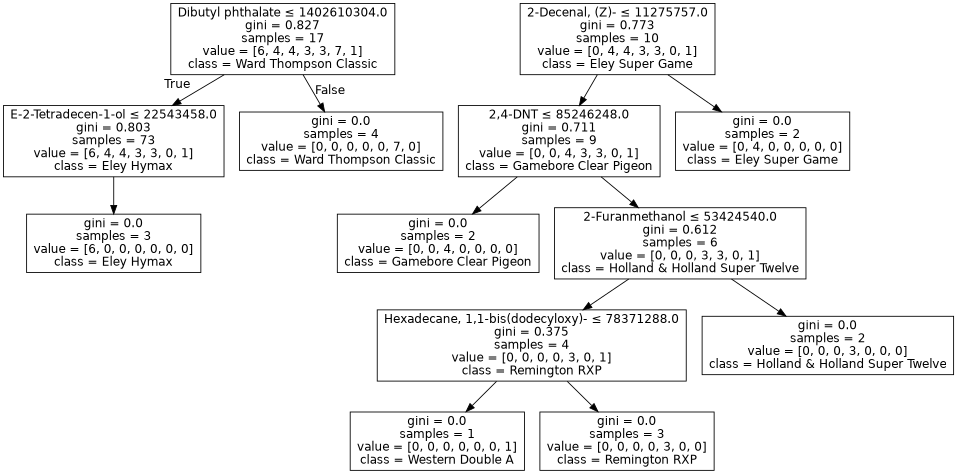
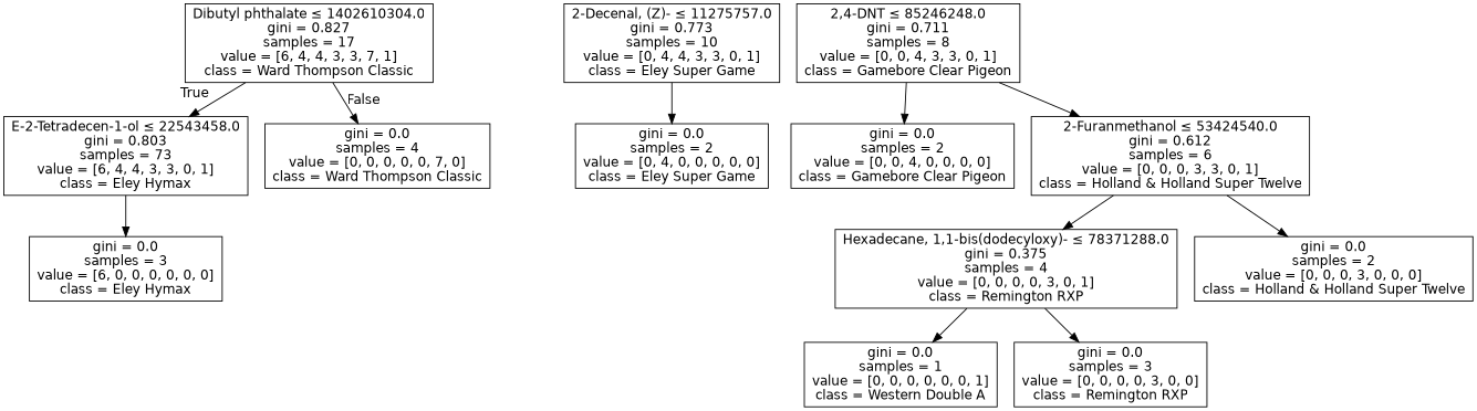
  digraph {
    node [fontname=helvetica shape=box]
    edge [fontname=helvetica]
    n1 [label=<Dibutyl phthalate &le; 1402610304.0<br/>gini = 0.827<br/>samples = 17<br/>value = [6, 4, 4, 3, 3, 7, 1]<br/>class = Ward Thompson Classic>]
    n2 [label=<E-2-Tetradecen-1-ol &le; 22543458.0<br/>gini = 0.803<br/>samples = 73<br/>value = [6, 4, 4, 3, 3, 0, 1]<br/>class = Eley Hymax>]
    n3 [label=<gini = 0.0<br/>samples = 4<br/>value = [0, 0, 0, 0, 0, 7, 0]<br/>class = Ward Thompson Classic>]
    n4 [label=<gini = 0.0<br/>samples = 3<br/>value = [6, 0, 0, 0, 0, 0, 0]<br/>class = Eley Hymax>]
    n5 [label=<2-Decenal, (Z)- &le; 11275757.0<br/>gini = 0.773<br/>samples = 10<br/>value = [0, 4, 4, 3, 3, 0, 1]<br/>class = Eley Super Game>]
-   n6 [label=<2,4-DNT &le; 85246248.0<br/>gini = 0.711<br/>samples = 9<br/>value = [0, 0, 4, 3, 3, 0, 1]<br/>class = Gamebore Clear Pigeon>]
+   n6 [label=<2,4-DNT &le; 85246248.0<br/>gini = 0.711<br/>samples = 8<br/>value = [0, 0, 4, 3, 3, 0, 1]<br/>class = Gamebore Clear Pigeon>]
    n7 [label=<gini = 0.0<br/>samples = 2<br/>value = [0, 4, 0, 0, 0, 0, 0]<br/>class = Eley Super Game>]
    n8 [label=<gini = 0.0<br/>samples = 2<br/>value = [0, 0, 4, 0, 0, 0, 0]<br/>class = Gamebore Clear Pigeon>]
    n9 [label=<2-Furanmethanol &le; 53424540.0<br/>gini = 0.612<br/>samples = 6<br/>value = [0, 0, 0, 3, 3, 0, 1]<br/>class = Holland &amp; Holland Super Twelve>]
    n10 [label=<Hexadecane, 1,1-bis(dodecyloxy)- &le; 78371288.0<br/>gini = 0.375<br/>samples = 4<br/>value = [0, 0, 0, 0, 3, 0, 1]<br/>class = Remington RXP>]
    n11 [label=<gini = 0.0<br/>samples = 2<br/>value = [0, 0, 0, 3, 0, 0, 0]<br/>class = Holland &amp; Holland Super Twelve>]
    n12 [label=<gini = 0.0<br/>samples = 1<br/>value = [0, 0, 0, 0, 0, 0, 1]<br/>class = Western Double A>]
    n13 [label=<gini = 0.0<br/>samples = 3<br/>value = [0, 0, 0, 0, 3, 0, 0]<br/>class = Remington RXP>]
    n1 -> n2 [headlabel=True labelangle=45 labeldistance=2.5]
    n1 -> n3 [headlabel=False labelangle=-45 labeldistance=2.5]
    n2 -> n4
-   n5 -> n6
    n5 -> n7
    n6 -> n8
    n6 -> n9
    n9 -> n10
    n9 -> n11
    n10 -> n12
    n10 -> n13
  }
